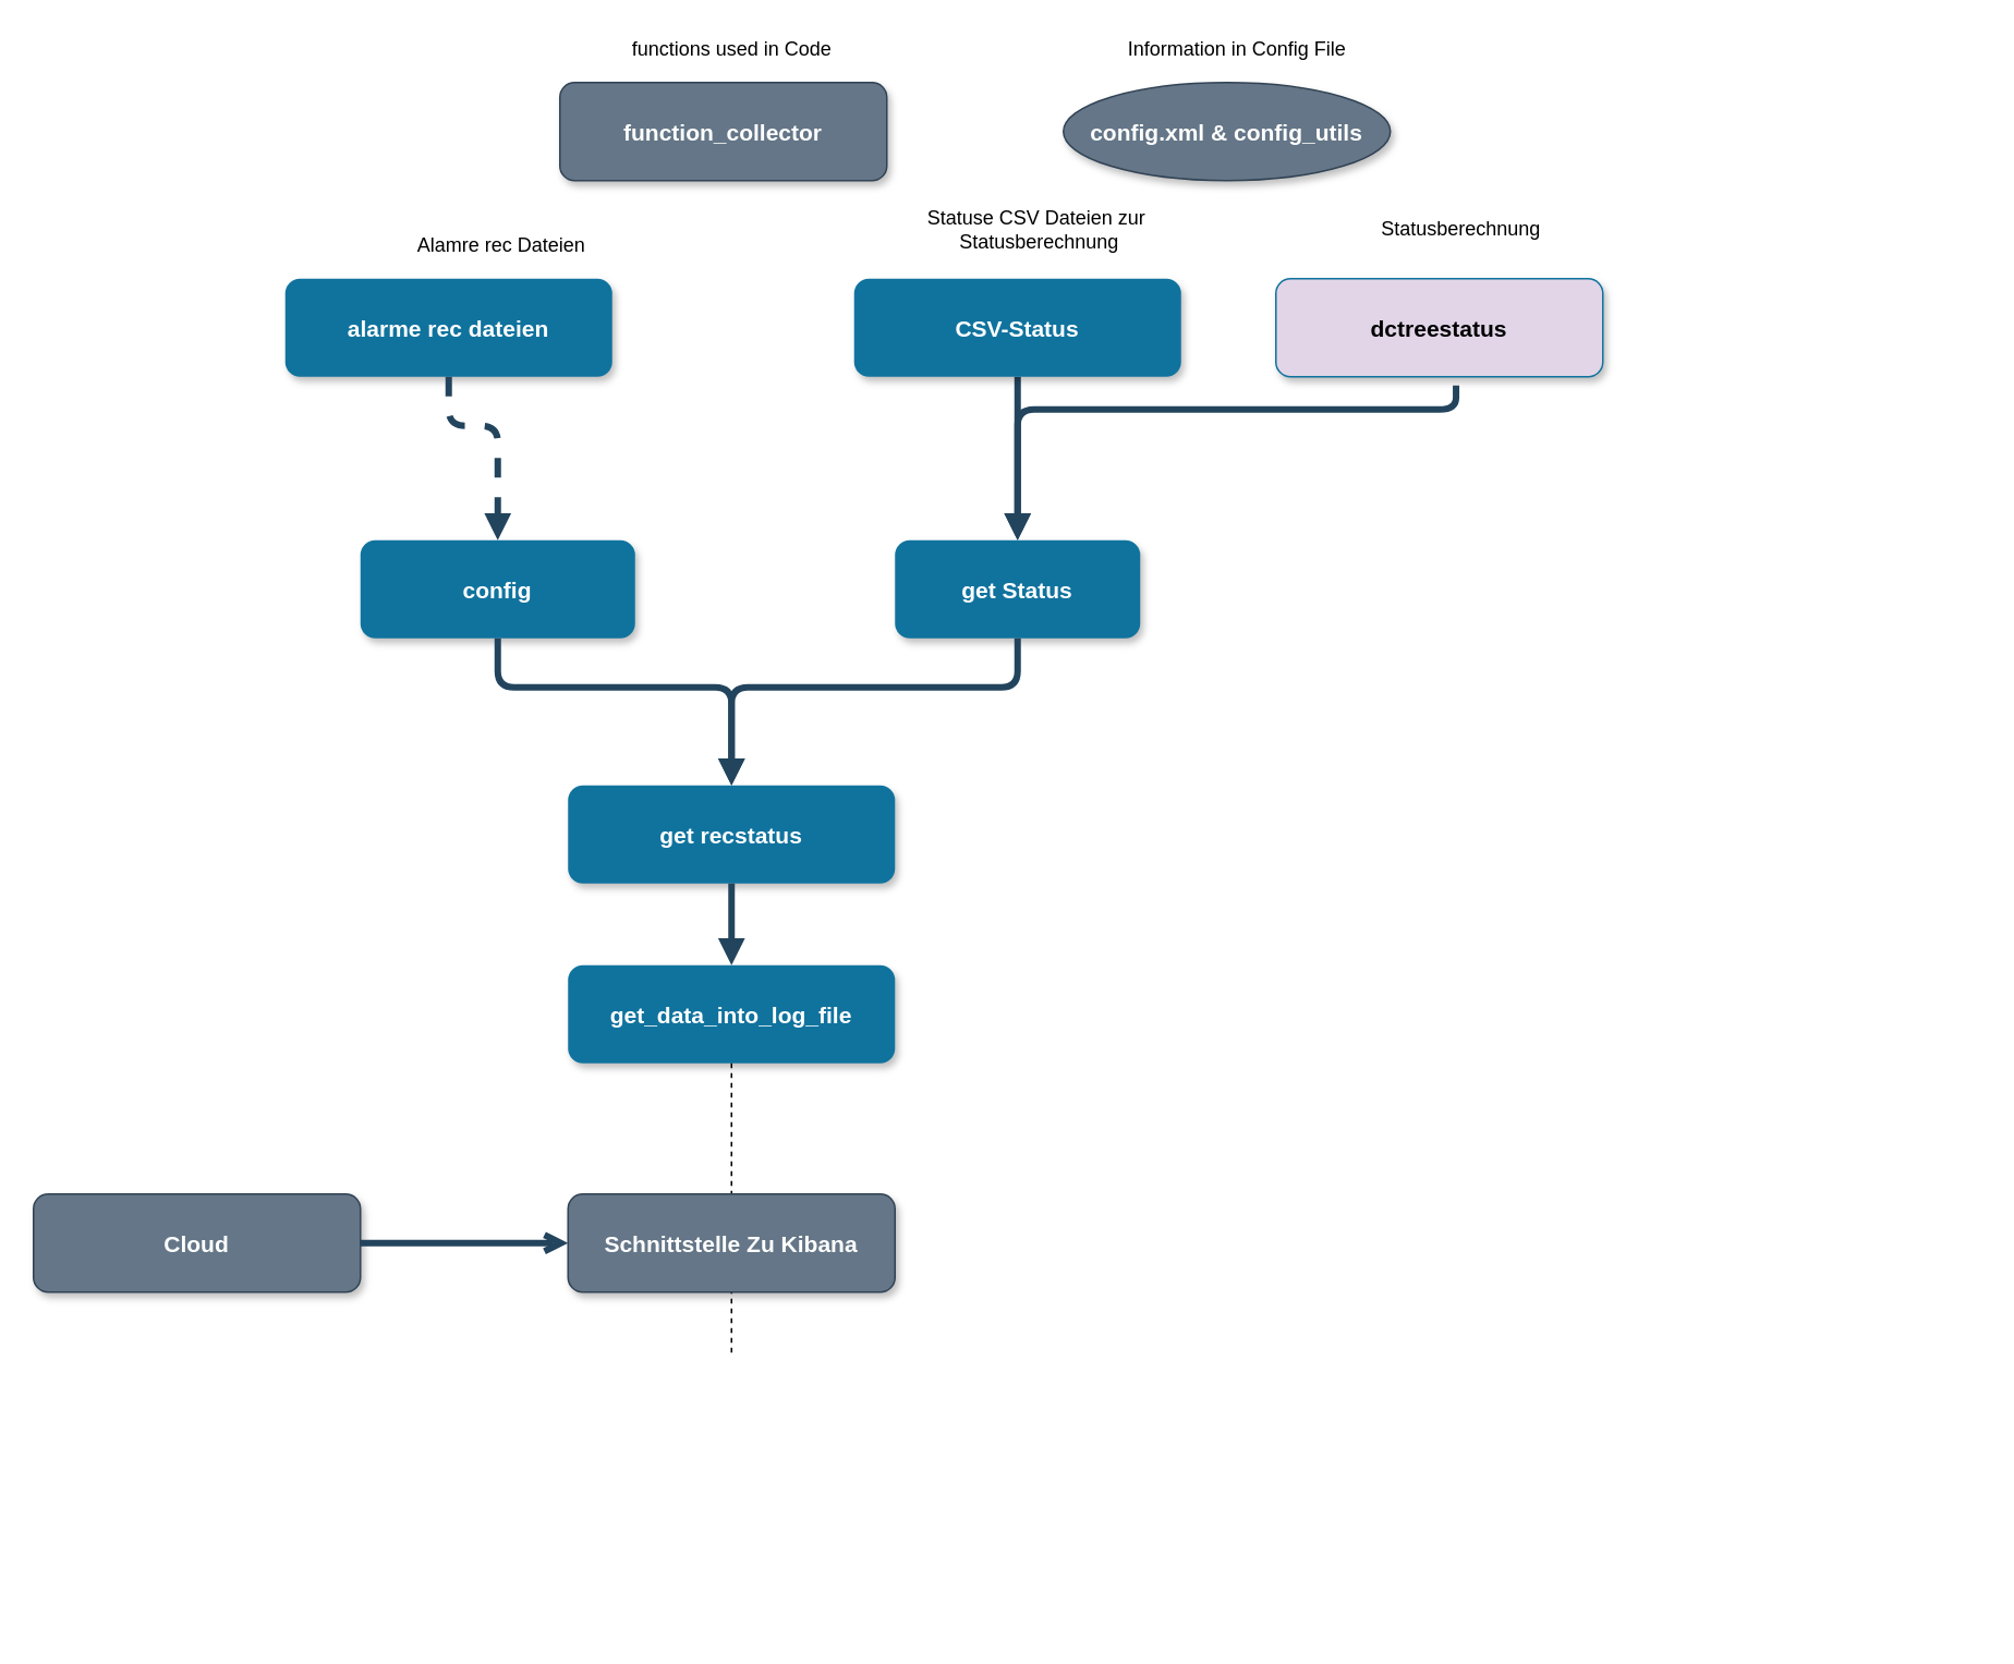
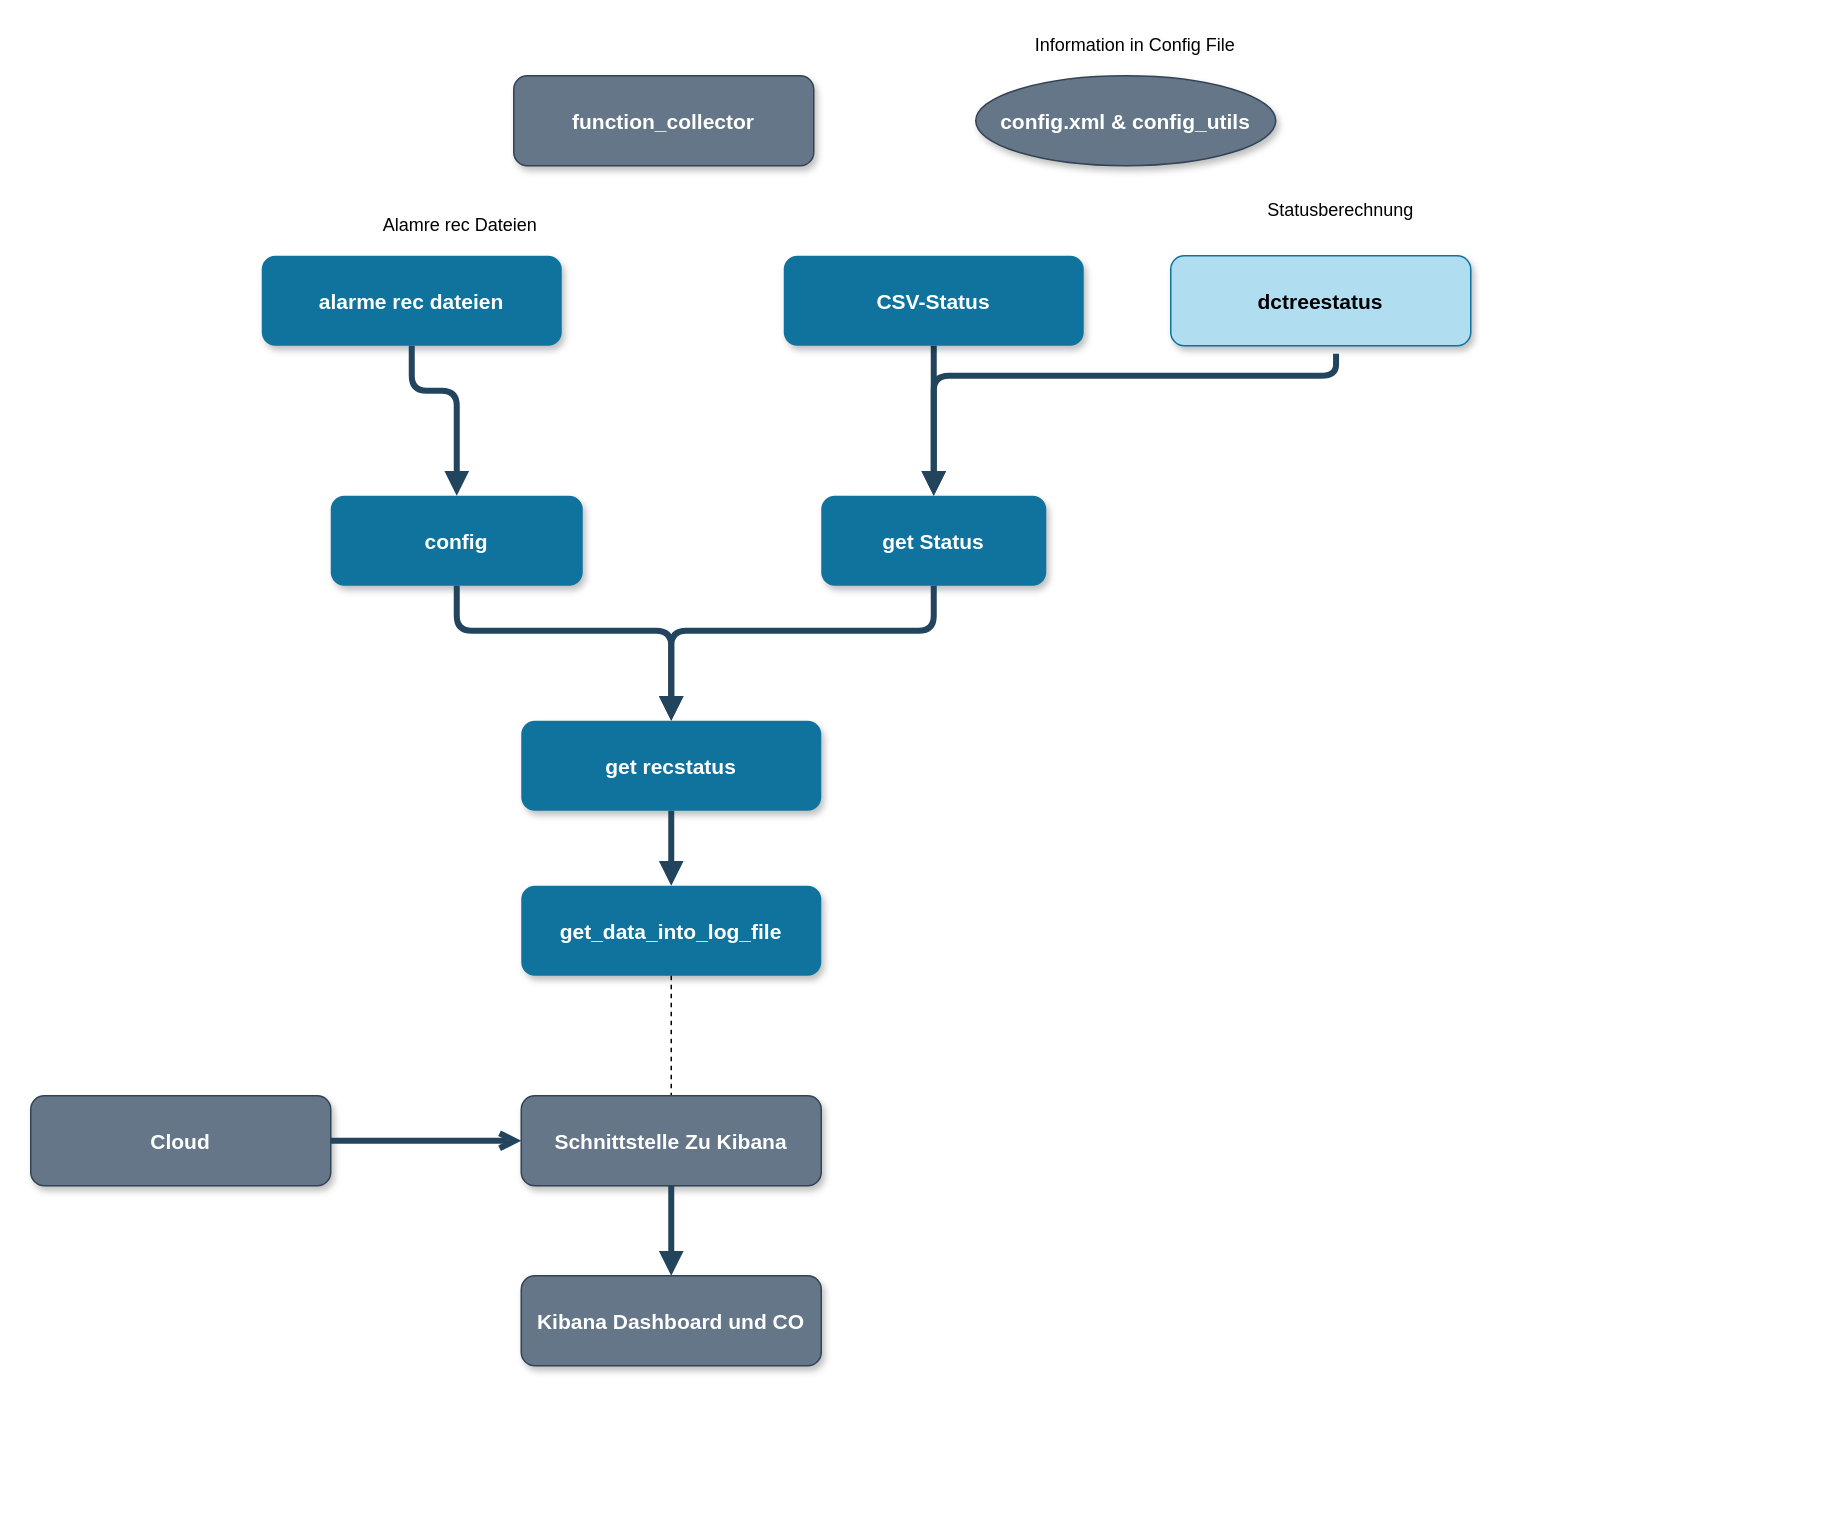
  <mxCell id="0" />
  <mxCell id="1" parent="0" />
  <mxCell id="2" value="alarme rec dateien" style="rounded=1;fillColor=#10739E;strokeColor=none;shadow=1;gradientColor=none;fontStyle=1;fontColor=#FFFFFF;fontSize=14;" parent="1" vertex="1"><mxGeometry x="174" y="170" width="200" height="60" as="geometry" /></mxCell>
  <mxCell id="3" value="config" style="rounded=1;fillColor=#10739E;strokeColor=none;shadow=1;gradientColor=none;fontStyle=1;fontColor=#FFFFFF;fontSize=14;" parent="1" vertex="1"><mxGeometry x="220" y="330" width="168" height="60" as="geometry" /></mxCell>
  <mxCell id="4" value="get recstatus" style="rounded=1;fillColor=#10739E;strokeColor=none;shadow=1;gradientColor=none;fontStyle=1;fontColor=#FFFFFF;fontSize=14;" parent="1" vertex="1"><mxGeometry x="347" y="480" width="200" height="60" as="geometry" /></mxCell>
- <mxCell id="5" value="" style="edgeStyle=elbowEdgeStyle;elbow=vertical;strokeWidth=4;endArrow=block;endFill=1;fontStyle=1;strokeColor=#23445D;exitX=0.5;exitY=1;exitDx=0;exitDy=0;entryX=0.5;entryY=0;entryDx=0;entryDy=0;dashed=1;" parent="1" source="2" target="3" edge="1"><mxGeometry x="22" y="165.5" width="100" height="100" as="geometry"><mxPoint x="442" y="355.5" as="sourcePoint" /><mxPoint x="322" y="380" as="targetPoint" /><Array as="points"><mxPoint x="210" y="260" /><mxPoint x="350" y="300" /><mxPoint x="390" y="310" /></Array></mxGeometry></mxCell>
+ <mxCell id="5" value="" style="edgeStyle=elbowEdgeStyle;elbow=vertical;strokeWidth=4;endArrow=block;endFill=1;fontStyle=1;strokeColor=#23445D;exitX=0.5;exitY=1;exitDx=0;exitDy=0;entryX=0.5;entryY=0;entryDx=0;entryDy=0;" parent="1" source="2" target="3" edge="1"><mxGeometry x="22" y="165.5" width="100" height="100" as="geometry"><mxPoint x="442" y="355.5" as="sourcePoint" /><mxPoint x="322" y="380" as="targetPoint" /><Array as="points"><mxPoint x="210" y="260" /><mxPoint x="350" y="300" /><mxPoint x="390" y="310" /></Array></mxGeometry></mxCell>
  <mxCell id="6" value="get Status" style="rounded=1;fillColor=#10739E;strokeColor=none;shadow=1;gradientColor=none;fontStyle=1;fontColor=#FFFFFF;fontSize=14;" parent="1" vertex="1"><mxGeometry x="547" y="330" width="150" height="60" as="geometry" /></mxCell>
  <mxCell id="7" value="" style="edgeStyle=elbowEdgeStyle;elbow=vertical;strokeWidth=4;endArrow=block;endFill=1;fontStyle=1;strokeColor=#23445D;entryX=0.5;entryY=0;entryDx=0;entryDy=0;exitX=0.5;exitY=1;exitDx=0;exitDy=0;" parent="1" source="12" target="6" edge="1"><mxGeometry x="22" y="165.5" width="100" height="100" as="geometry"><mxPoint x="442" y="355.5" as="sourcePoint" /><mxPoint x="642" y="405.5" as="targetPoint" /><Array as="points"><mxPoint x="622" y="300" /><mxPoint x="910" y="250" /><mxPoint x="840" y="290" /><mxPoint x="1100" y="250" /></Array></mxGeometry></mxCell>
  <mxCell id="8" value="get_data_into_log_file" style="rounded=1;fillColor=#10739E;strokeColor=none;shadow=1;gradientColor=none;fontStyle=1;fontColor=#FFFFFF;fontSize=14;" parent="1" vertex="1"><mxGeometry x="347" y="590" width="200" height="60" as="geometry" /></mxCell>
  <mxCell id="9" value="" style="edgeStyle=elbowEdgeStyle;elbow=vertical;strokeWidth=4;endArrow=block;endFill=1;fontStyle=1;strokeColor=#23445D;exitX=0.5;exitY=1;exitDx=0;exitDy=0;entryX=0.5;entryY=0;entryDx=0;entryDy=0;" parent="1" source="6" target="4" edge="1"><mxGeometry x="857" y="195.5" width="100" height="100" as="geometry"><mxPoint x="920" y="440" as="sourcePoint" /><mxPoint x="920" y="480" as="targetPoint" /><Array as="points"><mxPoint x="570" y="420" /><mxPoint x="890" y="420" /><mxPoint x="810" y="430" /><mxPoint x="870" y="630" /><mxPoint x="920" y="450" /><mxPoint x="1045" y="510" /><mxPoint x="1135" y="520" /><mxPoint x="1157" y="535.5" /></Array></mxGeometry></mxCell>
  <mxCell id="10" value="" style="edgeStyle=elbowEdgeStyle;elbow=vertical;strokeWidth=4;endArrow=block;endFill=1;fontStyle=1;strokeColor=#23445D;exitX=0.5;exitY=1;exitDx=0;exitDy=0;entryX=0.5;entryY=0;entryDx=0;entryDy=0;" parent="1" source="3" target="4" edge="1"><mxGeometry x="497" y="295.5" width="100" height="100" as="geometry"><mxPoint x="560" y="540" as="sourcePoint" /><mxPoint x="670" y="450" as="targetPoint" /><Array as="points"><mxPoint x="440" y="420" /><mxPoint x="560" y="420" /><mxPoint x="560" y="630" /><mxPoint x="560" y="550" /><mxPoint x="685" y="610" /><mxPoint x="775" y="620" /><mxPoint x="797" y="635.5" /></Array></mxGeometry></mxCell>
- <mxCell id="11" value="functions used in Code" style="text;html=1;strokeColor=none;fillColor=none;align=center;verticalAlign=middle;whiteSpace=wrap;rounded=0;" parent="1" vertex="1"><mxGeometry x="360.5" y="20" width="173" height="20" as="geometry" /></mxCell>
  <mxCell id="12" value="CSV-Status" style="rounded=1;fillColor=#10739E;strokeColor=none;shadow=1;gradientColor=none;fontStyle=1;fontColor=#FFFFFF;fontSize=14;" parent="1" vertex="1"><mxGeometry x="522" y="170" width="200" height="60" as="geometry" /></mxCell>
- <mxCell id="13" value="dctreestatus" style="rounded=1;fillColor=#e1d5e7;strokeColor=#10739e;shadow=1;fontStyle=1;fontSize=14;" parent="1" vertex="1"><mxGeometry x="780" y="170" width="200" height="60" as="geometry" /></mxCell>
+ <mxCell id="13" value="dctreestatus" style="rounded=1;fillColor=#b1ddf0;strokeColor=#10739e;shadow=1;fontStyle=1;fontSize=14;" parent="1" vertex="1"><mxGeometry x="780" y="170" width="200" height="60" as="geometry" /></mxCell>
  <mxCell id="14" value="" style="edgeStyle=elbowEdgeStyle;elbow=vertical;strokeWidth=4;endArrow=block;endFill=1;fontStyle=1;strokeColor=#23445D;entryX=0.5;entryY=0;entryDx=0;entryDy=0;exitX=0.551;exitY=1.088;exitDx=0;exitDy=0;exitPerimeter=0;" parent="1" source="13" target="6" edge="1"><mxGeometry x="32" y="175.5" width="100" height="100" as="geometry"><mxPoint x="1020" y="225.5" as="sourcePoint" /><mxPoint x="1155" y="360" as="targetPoint" /><Array as="points"><mxPoint x="935" y="250" /><mxPoint x="1210" y="250" /></Array></mxGeometry></mxCell>
  <mxCell id="15" value="function_collector" style="rounded=1;fillColor=#647687;strokeColor=#314354;shadow=1;fontStyle=1;fontSize=14;fontColor=#ffffff;" parent="1" vertex="1"><mxGeometry x="342" y="50" width="200" height="60" as="geometry" /></mxCell>
  <mxCell id="16" value="" style="edgeStyle=elbowEdgeStyle;elbow=vertical;strokeWidth=4;endArrow=block;endFill=1;fontStyle=1;strokeColor=#23445D;exitX=0.5;exitY=1;exitDx=0;exitDy=0;entryX=0.5;entryY=0;entryDx=0;entryDy=0;" parent="1" source="4" target="8" edge="1"><mxGeometry x="61.5" y="305.5" width="100" height="100" as="geometry"><mxPoint x="124.5" y="550" as="sourcePoint" /><mxPoint x="810" y="650" as="targetPoint" /><Array as="points"><mxPoint x="458" y="570" /><mxPoint x="610" y="550" /><mxPoint x="750" y="590" /><mxPoint x="249.5" y="620" /><mxPoint x="339.5" y="630" /><mxPoint x="361.5" y="645.5" /></Array></mxGeometry></mxCell>
  <mxCell id="17" value="config.xml &amp; config_utils" style="ellipse;fillColor=#647687;strokeColor=#314354;shadow=1;fontStyle=1;fontSize=14;fontColor=#ffffff;" parent="1" vertex="1"><mxGeometry x="650" y="50" width="200" height="60" as="geometry" /></mxCell>
  <mxCell id="18" value="Information in Config File" style="text;html=1;strokeColor=none;fillColor=none;align=center;verticalAlign=middle;whiteSpace=wrap;rounded=0;" parent="1" vertex="1"><mxGeometry x="670" y="20" width="173" height="20" as="geometry" /></mxCell>
  <mxCell id="19" value="" style="endArrow=none;dashed=1;html=1;exitX=0.5;exitY=1;exitDx=0;exitDy=0;" parent="1" source="8" edge="1"><mxGeometry width="50" height="50" relative="1" as="geometry"><mxPoint x="520" y="610" as="sourcePoint" /><mxPoint x="447" y="830" as="targetPoint" /><Array as="points"><mxPoint x="447" y="790" /></Array></mxGeometry></mxCell>
  <mxCell id="20" value="Schnittstelle Zu Kibana" style="rounded=1;fillColor=#647687;strokeColor=#314354;shadow=1;fontStyle=1;fontSize=14;fontColor=#ffffff;" parent="1" vertex="1"><mxGeometry x="347" y="730" width="200" height="60" as="geometry" /></mxCell>
+ <mxCell id="21" value="" style="edgeStyle=elbowEdgeStyle;elbow=vertical;strokeWidth=4;endArrow=block;endFill=1;fontStyle=1;strokeColor=#23445D;exitX=0.5;exitY=1;exitDx=0;exitDy=0;entryX=0.5;entryY=0;entryDx=0;entryDy=0;" edge="1" parent="1" source="20" target="22"><mxGeometry x="61" y="655.5" width="100" height="100" as="geometry"><mxPoint x="446.5" y="890" as="sourcePoint" /><mxPoint x="490" y="830" as="targetPoint" /><Array as="points"><mxPoint x="447" y="810" /><mxPoint x="620" y="790" /><mxPoint x="510" y="810" /><mxPoint x="457.5" y="920" /><mxPoint x="609.5" y="900" /><mxPoint x="749.5" y="940" /><mxPoint x="249" y="970" /><mxPoint x="339" y="980" /><mxPoint x="361" y="995.5" /></Array></mxGeometry></mxCell>
+ <mxCell id="22" value="Kibana Dashboard und CO" style="rounded=1;fillColor=#647687;strokeColor=#314354;shadow=1;fontStyle=1;fontSize=14;fontColor=#ffffff;" vertex="1" parent="1"><mxGeometry x="347" y="850" width="200" height="60" as="geometry" /></mxCell>
  <mxCell id="23" value="Cloud" style="rounded=1;fillColor=#647687;strokeColor=#314354;shadow=1;fontStyle=1;fontSize=14;fontColor=#ffffff;" vertex="1" parent="1"><mxGeometry x="20" y="730" width="200" height="60" as="geometry" /></mxCell>
  <mxCell id="24" value="" style="edgeStyle=elbowEdgeStyle;elbow=vertical;strokeWidth=4;endArrow=open;endFill=1;fontStyle=1;strokeColor=#23445D;exitX=1;exitY=0.5;exitDx=0;exitDy=0;entryX=0;entryY=0.5;entryDx=0;entryDy=0;" edge="1" parent="1" source="23" target="20"><mxGeometry x="-156" y="645.5" width="100" height="100" as="geometry"><mxPoint x="230" y="780" as="sourcePoint" /><mxPoint x="230" y="840" as="targetPoint" /><Array as="points"><mxPoint x="310" y="760" /><mxPoint x="230" y="800" /><mxPoint x="403" y="780" /><mxPoint x="293" y="800" /><mxPoint x="240.5" y="910" /><mxPoint x="392.5" y="890" /><mxPoint x="532.5" y="930" /><mxPoint x="32" y="960" /><mxPoint x="122" y="970" /><mxPoint x="144" y="985.5" /></Array></mxGeometry></mxCell>
- <mxCell id="25" value="Statuse CSV Dateien zur&amp;nbsp; Statusberechnung" style="text;html=1;strokeColor=none;fillColor=none;align=center;verticalAlign=middle;whiteSpace=wrap;rounded=0;" vertex="1" parent="1"><mxGeometry x="549" y="130" width="173" height="20" as="geometry" /></mxCell>
  <mxCell id="26" value="Statusberechnung" style="text;html=1;strokeColor=none;fillColor=none;align=center;verticalAlign=middle;whiteSpace=wrap;rounded=0;" vertex="1" parent="1"><mxGeometry x="807" y="130" width="173" height="20" as="geometry" /></mxCell>
  <mxCell id="27" value="Alamre rec Dateien" style="text;html=1;strokeColor=none;fillColor=none;align=center;verticalAlign=middle;whiteSpace=wrap;rounded=0;" vertex="1" parent="1"><mxGeometry x="220" y="140" width="173" height="20" as="geometry" /></mxCell>
